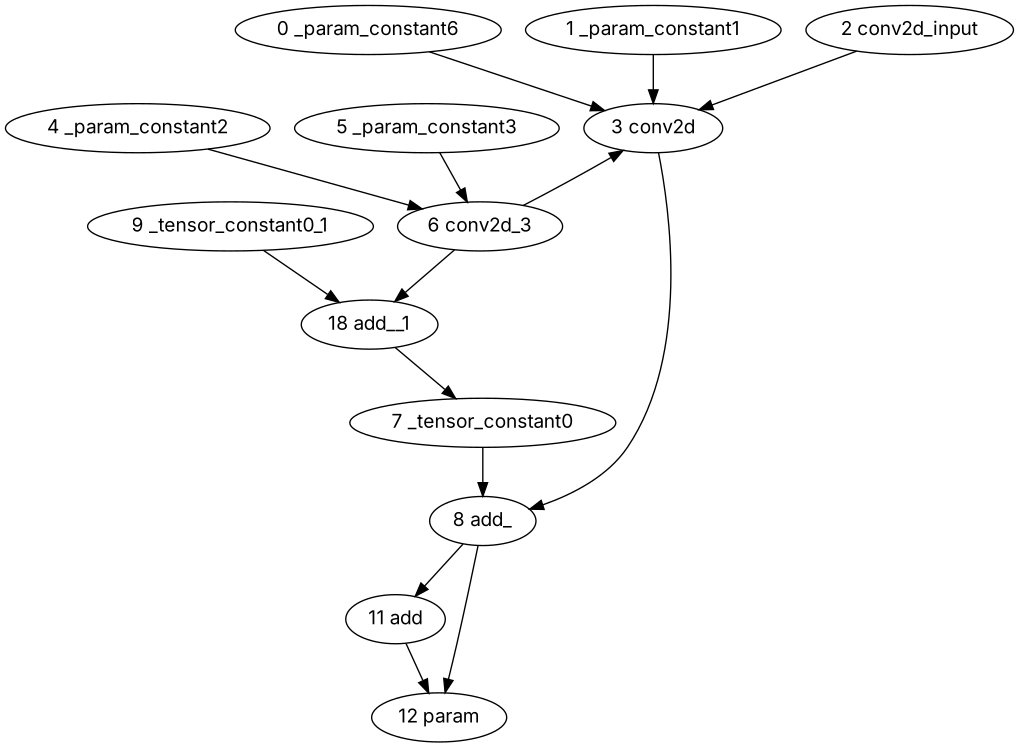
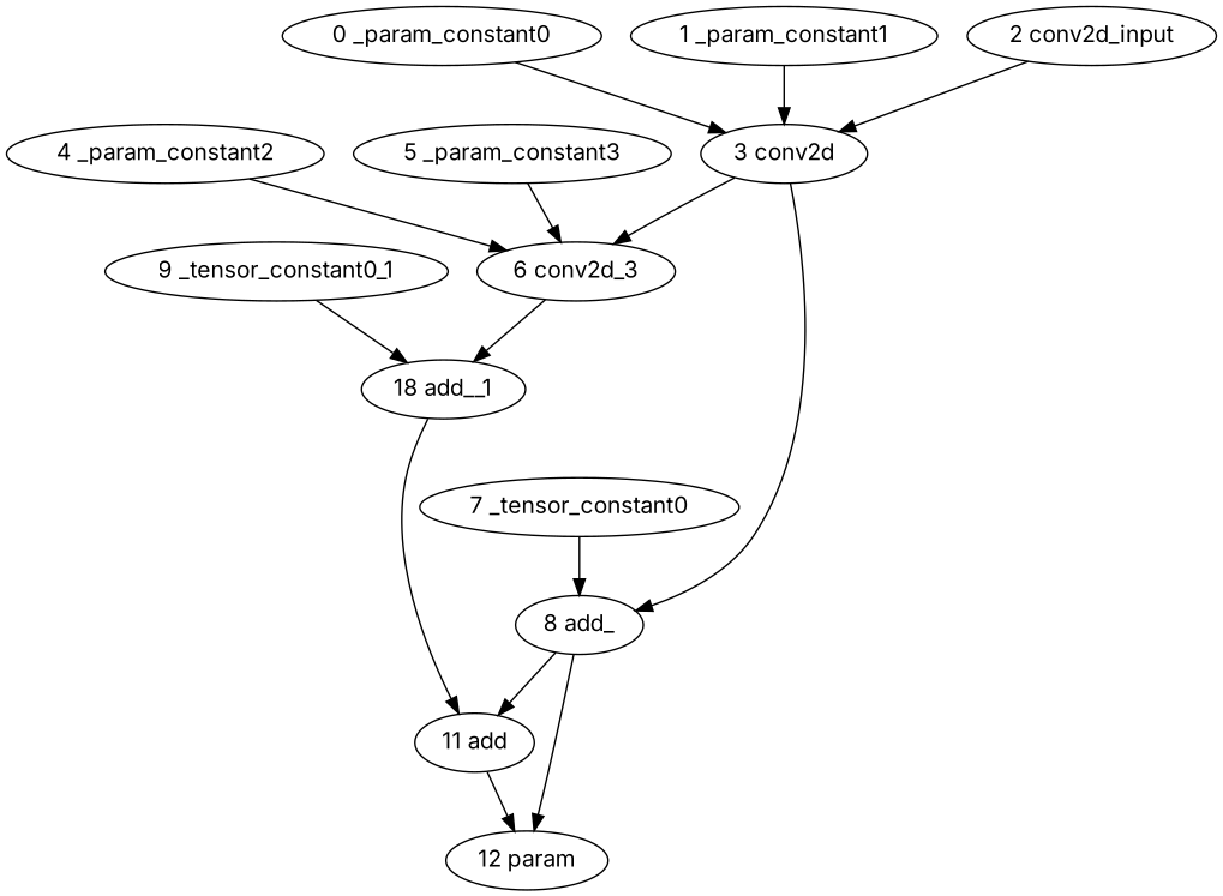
  strict digraph {
    fontname=Inter
    node [fontname=Inter type=get_attr]
    edge [fontname=Inter]
    "3 conv2d" [type=conv2d]
-   "0 _param_constant0" [label="0 _param_constant6"]
+   "0 _param_constant0"
    n3 [label="6 conv2d_3" type=conv2d]
    "8 add_" [type=add_]
    "1 _param_constant1"
    "2 conv2d_input" [type=input]
    n7 [label="18 add__1" type=add_]
    "11 add" [type=add]
    n9 [label="12 param" type=output]
    "4 _param_constant2"
    "5 _param_constant3"
    "7 _tensor_constant0"
    "9 _tensor_constant0_1"
-   n3 -> "3 conv2d"
+   "3 conv2d" -> n3
    "3 conv2d" -> "8 add_"
    "0 _param_constant0" -> "3 conv2d"
    n3 -> n7
    "8 add_" -> "11 add"
    "8 add_" -> n9
    "1 _param_constant1" -> "3 conv2d"
    "2 conv2d_input" -> "3 conv2d"
-   n7 -> "7 _tensor_constant0"
+   n7 -> "11 add"
    "11 add" -> n9
    "4 _param_constant2" -> n3
    "5 _param_constant3" -> n3
    "7 _tensor_constant0" -> "8 add_"
    "9 _tensor_constant0_1" -> n7
  }
